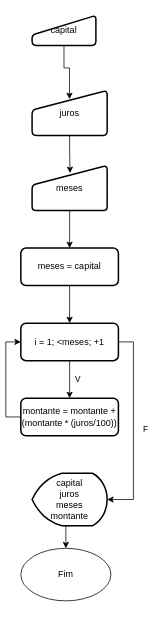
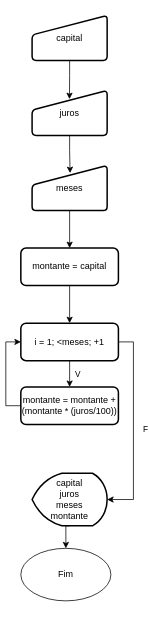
  <mxCell id="0" />
  <mxCell id="1" parent="0" />
  <mxCell id="2" value="Fim" style="ellipse;whiteSpace=wrap;html=1;" parent="1" vertex="1"><mxGeometry x="20" y="730" width="120" height="70" as="geometry" /></mxCell>
  <mxCell id="3" style="edgeStyle=orthogonalEdgeStyle;rounded=0;orthogonalLoop=1;jettySize=auto;html=1;exitX=0.5;exitY=1;exitDx=0;exitDy=0;entryX=0.498;entryY=0.192;entryDx=0;entryDy=0;entryPerimeter=0;" parent="1" source="17" target="18" edge="1"><mxGeometry relative="1" as="geometry"><mxPoint x="85" y="80" as="sourcePoint" /><mxPoint x="85" y="130" as="targetPoint" /></mxGeometry></mxCell>
  <mxCell id="4" style="edgeStyle=orthogonalEdgeStyle;rounded=0;orthogonalLoop=1;jettySize=auto;html=1;exitX=0.5;exitY=1;exitDx=0;exitDy=0;entryX=0.506;entryY=0.168;entryDx=0;entryDy=0;entryPerimeter=0;" parent="1" source="18" target="19" edge="1"><mxGeometry relative="1" as="geometry"><mxPoint x="85" y="180" as="sourcePoint" /><mxPoint x="85" y="230" as="targetPoint" /></mxGeometry></mxCell>
  <mxCell id="5" style="edgeStyle=orthogonalEdgeStyle;rounded=0;orthogonalLoop=1;jettySize=auto;html=1;exitX=0.5;exitY=1;exitDx=0;exitDy=0;entryX=0.5;entryY=0;entryDx=0;entryDy=0;" parent="1" source="19" target="7" edge="1"><mxGeometry relative="1" as="geometry"><mxPoint x="85" y="280" as="sourcePoint" /></mxGeometry></mxCell>
  <mxCell id="6" style="edgeStyle=orthogonalEdgeStyle;rounded=0;orthogonalLoop=1;jettySize=auto;html=1;exitX=0.5;exitY=1;exitDx=0;exitDy=0;entryX=0.5;entryY=0;entryDx=0;entryDy=0;" parent="1" source="7" target="10" edge="1"><mxGeometry relative="1" as="geometry" /></mxCell>
- <mxCell id="7" value="meses = capital" style="rounded=1;whiteSpace=wrap;html=1;absoluteArcSize=1;arcSize=14;strokeWidth=2;" parent="1" vertex="1"><mxGeometry x="20" y="330" width="130" height="50" as="geometry" /></mxCell>
+ <mxCell id="7" value="montante = capital" style="rounded=1;whiteSpace=wrap;html=1;absoluteArcSize=1;arcSize=14;strokeWidth=2;" parent="1" vertex="1"><mxGeometry x="20" y="330" width="130" height="50" as="geometry" /></mxCell>
  <mxCell id="8" style="edgeStyle=orthogonalEdgeStyle;rounded=0;orthogonalLoop=1;jettySize=auto;html=1;exitX=0.5;exitY=1;exitDx=0;exitDy=0;entryX=0.5;entryY=0;entryDx=0;entryDy=0;" parent="1" source="10" target="12" edge="1"><mxGeometry relative="1" as="geometry" /></mxCell>
  <mxCell id="9" value="V" style="edgeLabel;html=1;align=center;verticalAlign=middle;resizable=0;points=[];" parent="8" vertex="1" connectable="0"><mxGeometry x="-0.04" y="2" relative="1" as="geometry"><mxPoint x="8" as="offset" /></mxGeometry></mxCell>
  <mxCell id="10" value="i = 1; &amp;lt;meses; +1" style="rounded=1;whiteSpace=wrap;html=1;absoluteArcSize=1;arcSize=14;strokeWidth=2;" parent="1" vertex="1"><mxGeometry x="20" y="430" width="130" height="50" as="geometry" /></mxCell>
  <mxCell id="11" style="edgeStyle=orthogonalEdgeStyle;rounded=0;orthogonalLoop=1;jettySize=auto;html=1;exitX=0;exitY=0.5;exitDx=0;exitDy=0;entryX=0;entryY=0.5;entryDx=0;entryDy=0;" parent="1" source="12" target="10" edge="1"><mxGeometry relative="1" as="geometry" /></mxCell>
- <mxCell id="12" value="montante = montante + (montante * (juros/100))" style="rounded=1;whiteSpace=wrap;html=1;absoluteArcSize=1;arcSize=14;strokeWidth=2;" parent="1" vertex="1"><mxGeometry x="20" y="530" width="130" height="50" as="geometry" /></mxCell>
+ <mxCell id="12" value="montante = montante + (montante * (juros/100))" style="rounded=1;whiteSpace=wrap;html=1;absoluteArcSize=1;arcSize=14;strokeWidth=2;" parent="1" vertex="1"><mxGeometry x="20" y="515" width="130" height="50" as="geometry" /></mxCell>
  <mxCell id="13" style="edgeStyle=orthogonalEdgeStyle;rounded=0;orthogonalLoop=1;jettySize=auto;html=1;exitX=0.5;exitY=1;exitDx=0;exitDy=0;exitPerimeter=0;entryX=0.5;entryY=0;entryDx=0;entryDy=0;" parent="1" source="14" target="2" edge="1"><mxGeometry relative="1" as="geometry" /></mxCell>
  <mxCell id="14" value="capital&lt;div&gt;juros&lt;/div&gt;&lt;div&gt;meses&lt;/div&gt;&lt;div&gt;montante&lt;/div&gt;" style="strokeWidth=2;html=1;shape=mxgraph.flowchart.display;whiteSpace=wrap;" parent="1" vertex="1"><mxGeometry x="35" y="630" width="100" height="70" as="geometry" /></mxCell>
  <mxCell id="15" style="edgeStyle=orthogonalEdgeStyle;rounded=0;orthogonalLoop=1;jettySize=auto;html=1;exitX=1;exitY=0.5;exitDx=0;exitDy=0;entryX=1;entryY=0.5;entryDx=0;entryDy=0;entryPerimeter=0;" parent="1" source="10" target="14" edge="1"><mxGeometry relative="1" as="geometry" /></mxCell>
  <mxCell id="16" value="F" style="edgeLabel;html=1;align=center;verticalAlign=middle;resizable=0;points=[];" parent="15" vertex="1" connectable="0"><mxGeometry x="-0.23" y="4" relative="1" as="geometry"><mxPoint x="11" y="33" as="offset" /></mxGeometry></mxCell>
- <mxCell id="17" value="capital" style="html=1;strokeWidth=2;shape=manualInput;whiteSpace=wrap;rounded=1;size=26;arcSize=11;" vertex="1" parent="1"><mxGeometry x="35" y="20" width="85" height="40" as="geometry" /></mxCell>
+ <mxCell id="17" value="capital" style="html=1;strokeWidth=2;shape=manualInput;whiteSpace=wrap;rounded=1;size=26;arcSize=11;" vertex="1" parent="1"><mxGeometry x="35" y="20" width="100" height="60" as="geometry" /></mxCell>
  <mxCell id="18" value="juros" style="html=1;strokeWidth=2;shape=manualInput;whiteSpace=wrap;rounded=1;size=26;arcSize=11;" vertex="1" parent="1"><mxGeometry x="35" y="120" width="100" height="60" as="geometry" /></mxCell>
  <mxCell id="19" value="meses" style="html=1;strokeWidth=2;shape=manualInput;whiteSpace=wrap;rounded=1;size=26;arcSize=11;" vertex="1" parent="1"><mxGeometry x="35" y="220" width="100" height="60" as="geometry" /></mxCell>
